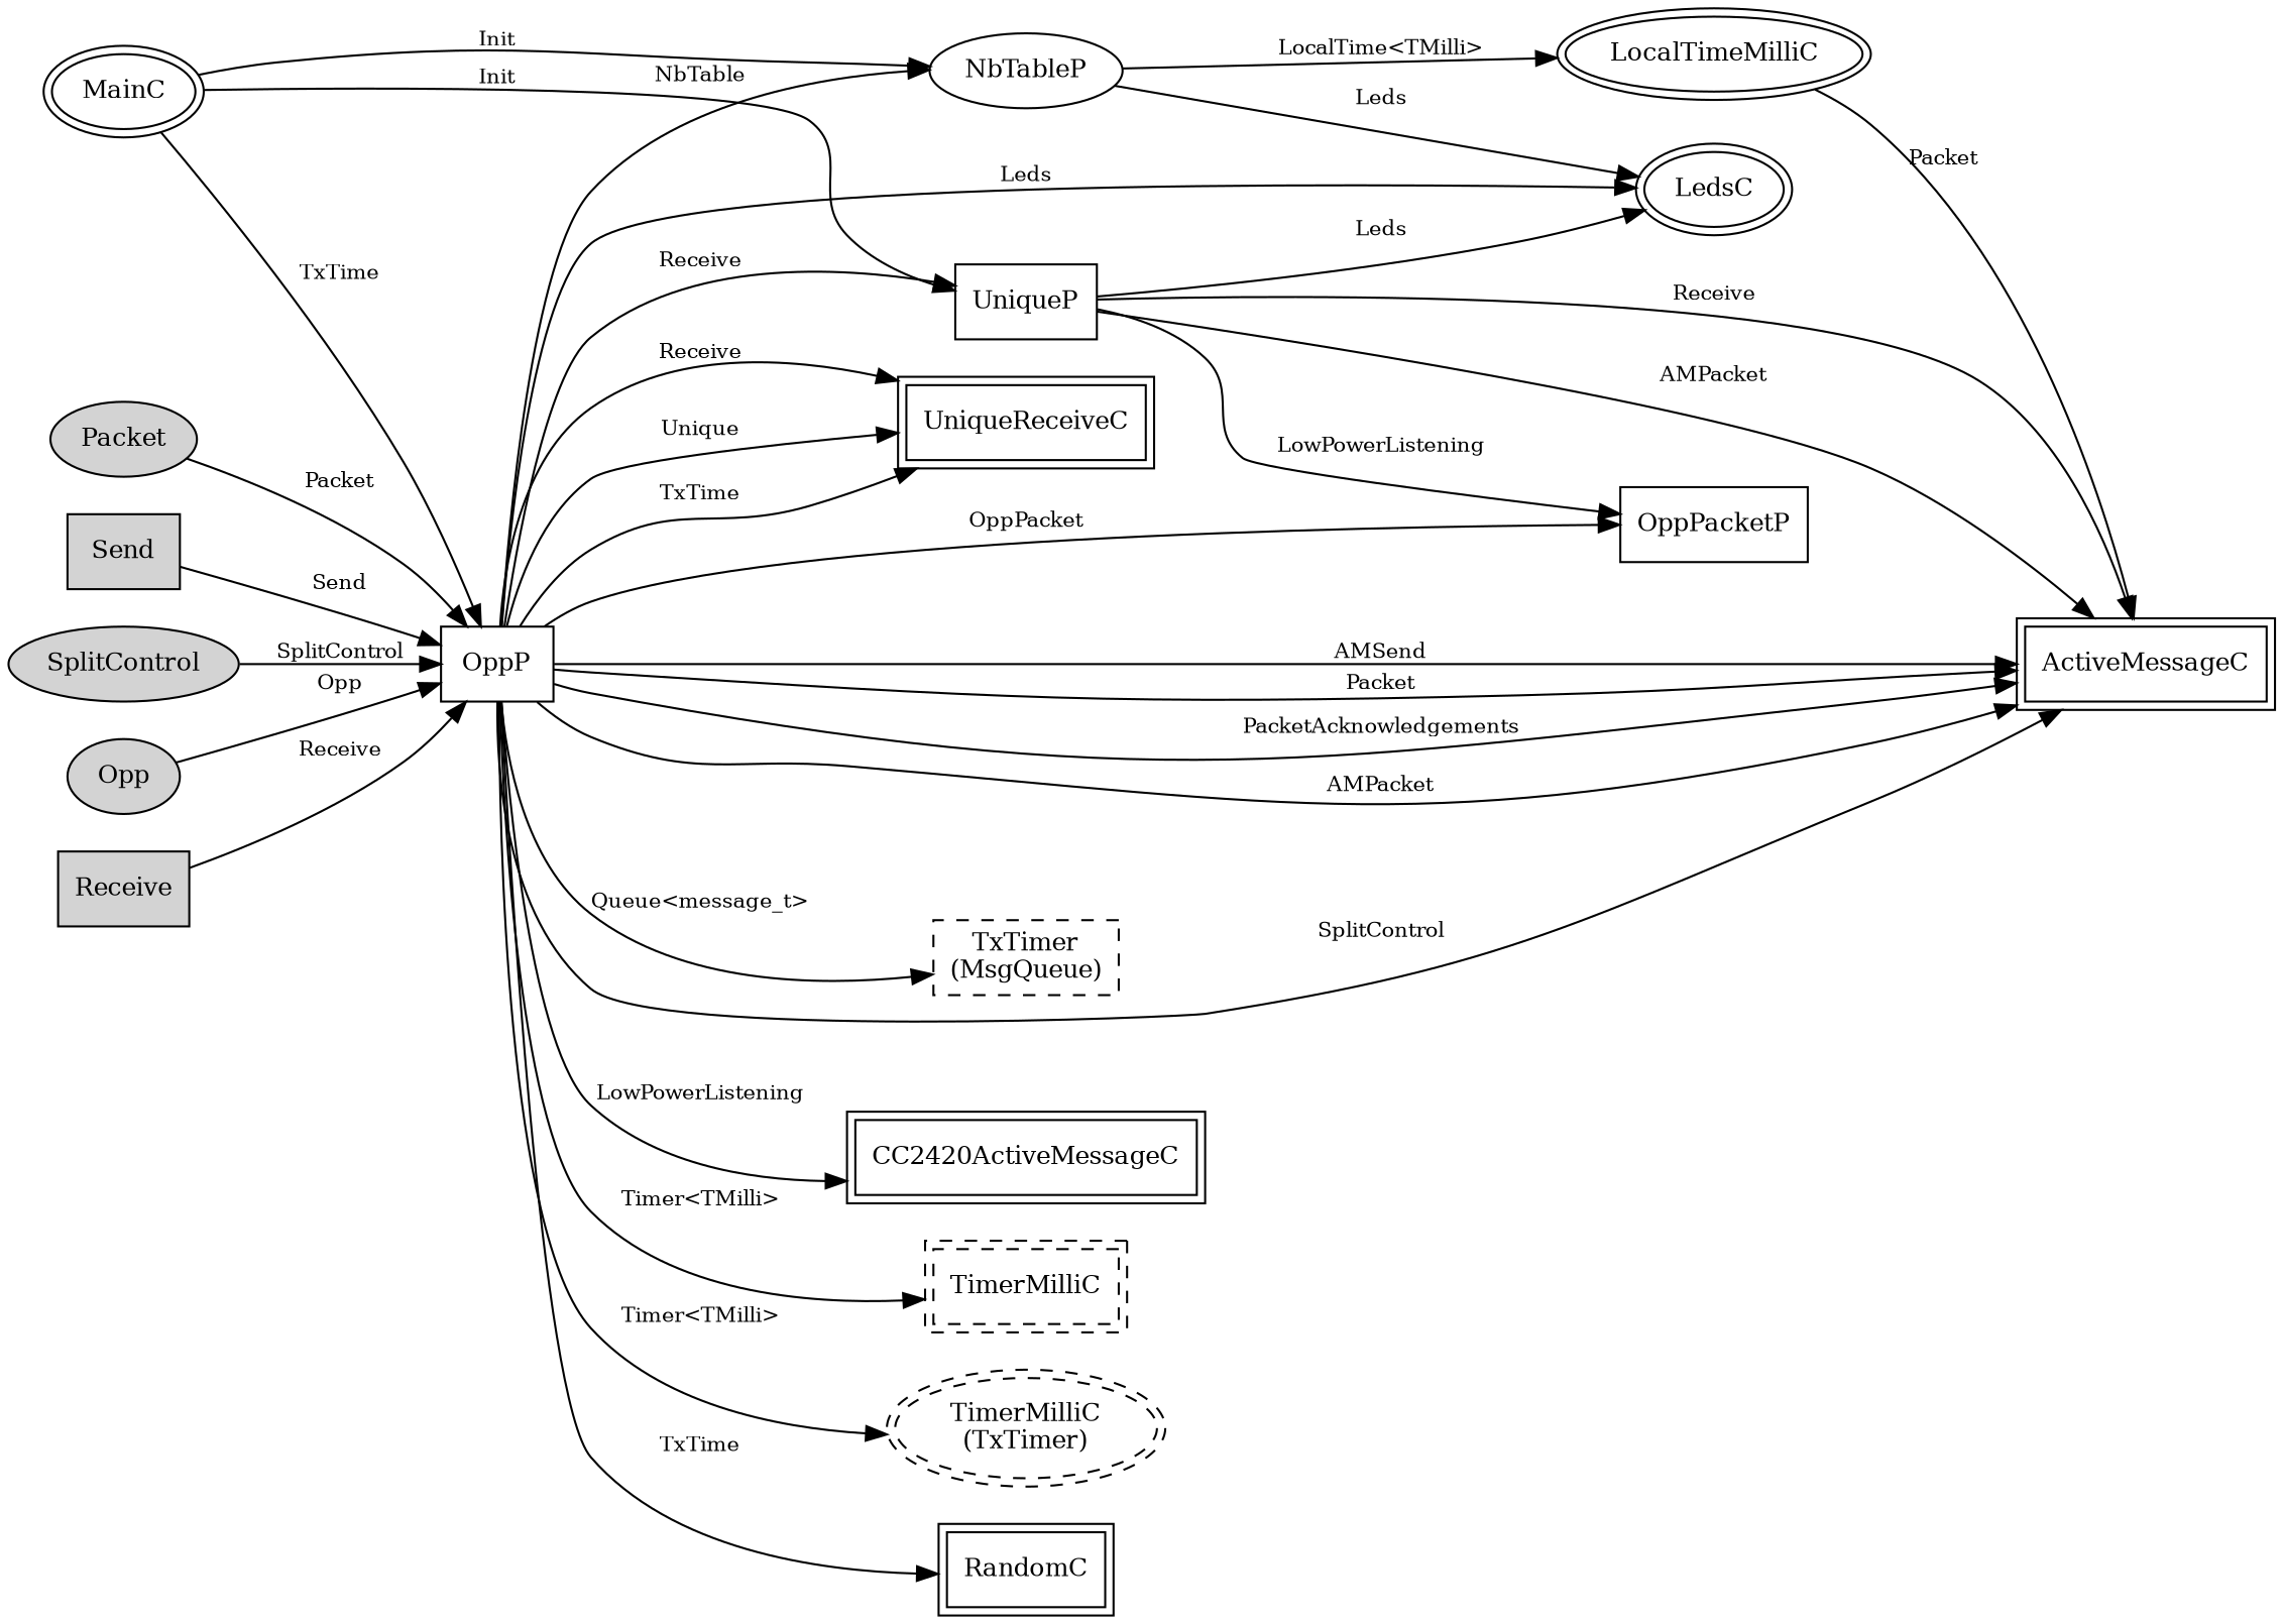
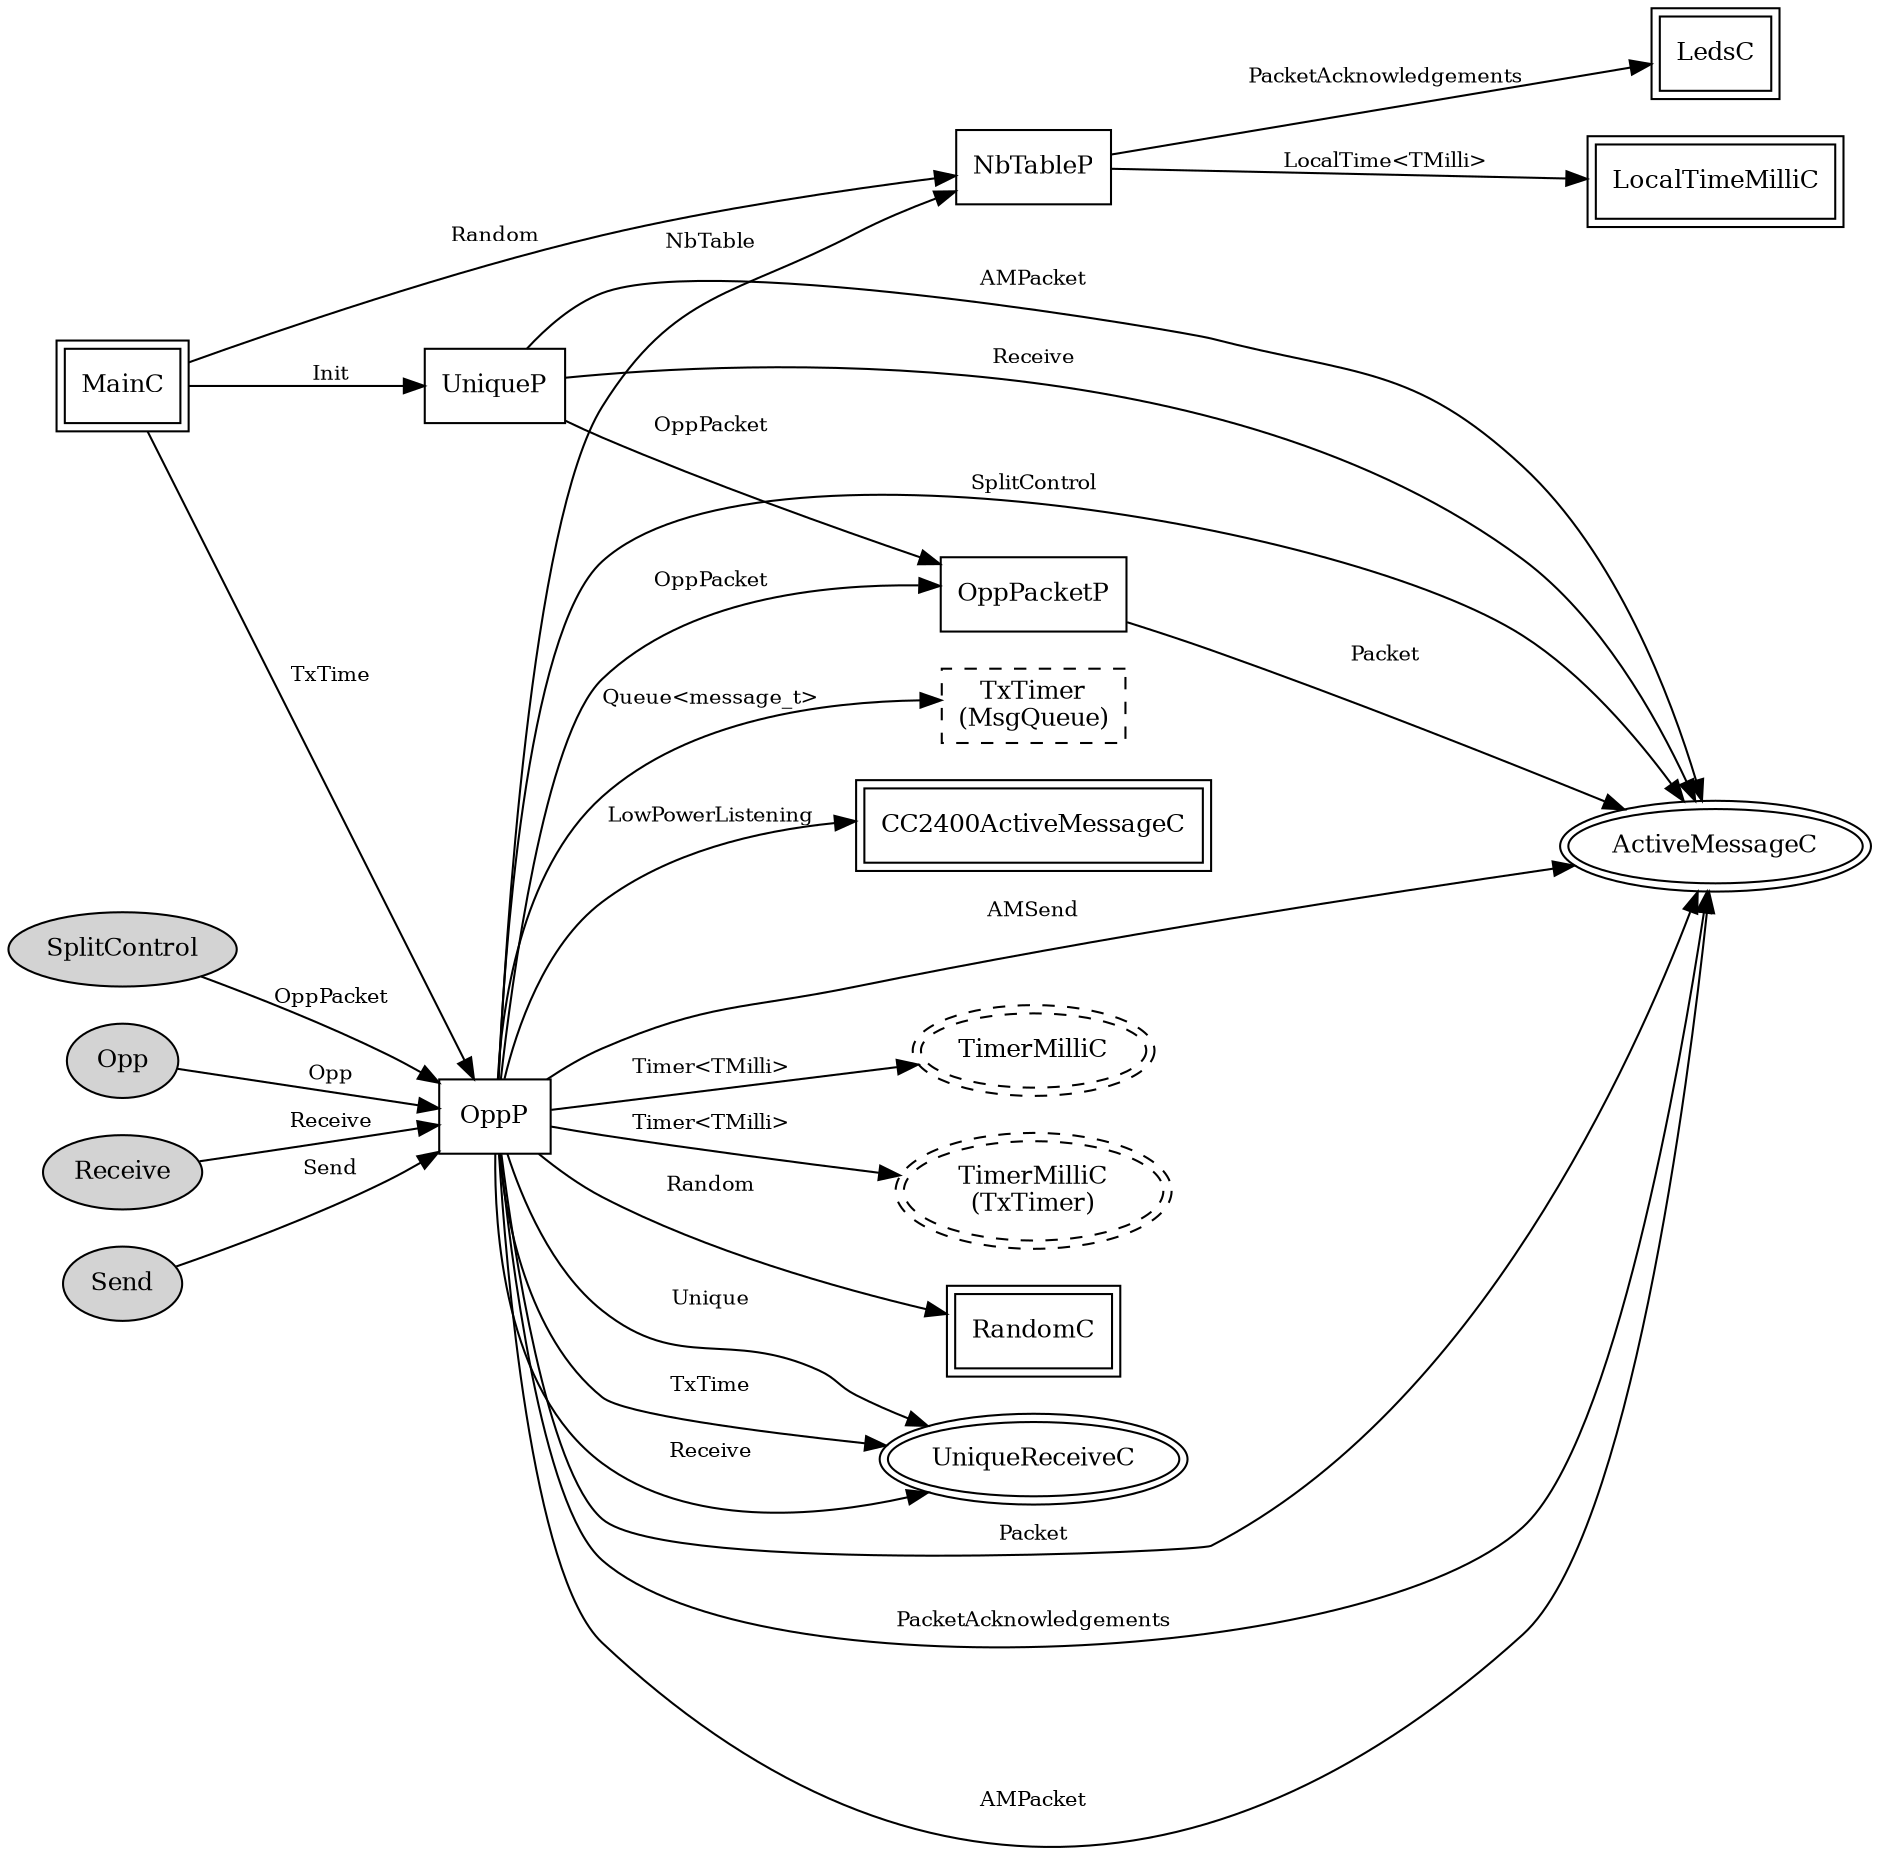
  digraph {
    rankdir=LR
    node [fontsize=12 shape=box]
    edge [fontsize=10]
    n1 [label=SplitControl shape=ellipse style=filled]
    OppP
-   NbTableP [shape=ellipse]
+   NbTableP
    UniqueP
-   ActiveMessageC [peripheries=2]
-   LedsC [peripheries=2 shape=ellipse]
+   ActiveMessageC [peripheries=2 shape=ellipse]
+   LedsC [peripheries=2]
    n7 [label="TxTimer\n(MsgQueue)" style=dashed]
    OppPacketP
-   CC2420ActiveMessageC [peripheries=2]
-   n10 [label=TimerMilliC peripheries=2 style=dashed]
+   CC2420ActiveMessageC [peripheries=2 label=CC2400ActiveMessageC]
+   n10 [label=TimerMilliC peripheries=2 shape=ellipse style=dashed]
    n11 [label="TimerMilliC\n(TxTimer)" peripheries=2 shape=ellipse style=dashed]
    RandomC [peripheries=2]
-   UniqueReceiveC [peripheries=2]
-   LocalTimeMilliC [peripheries=2 shape=ellipse]
-   n15 [label=Packet shape=ellipse style=filled]
-   n16 [label=Send style=filled]
+   UniqueReceiveC [peripheries=2 shape=ellipse]
+   LocalTimeMilliC [peripheries=2]
+   n16 [label=Send shape=ellipse style=filled]
    n17 [label=Opp shape=ellipse style=filled]
-   n18 [label=Receive style=filled]
-   MainC [peripheries=2 shape=ellipse]
-   n1 -> OppP [label=SplitControl]
+   n18 [label=Receive shape=ellipse style=filled]
+   MainC [peripheries=2]
+   n1 -> OppP [label=OppPacket]
    OppP -> NbTableP [label=NbTable]
-   OppP -> UniqueP [label=Receive]
    OppP -> ActiveMessageC [label=AMSend]
    OppP -> ActiveMessageC [label=Packet]
    OppP -> ActiveMessageC [label=PacketAcknowledgements]
    OppP -> ActiveMessageC [label=AMPacket]
    OppP -> ActiveMessageC [label=SplitControl]
-   OppP -> LedsC [label=Leds]
    OppP -> n7 [label="Queue<message_t>"]
    OppP -> OppPacketP [label=OppPacket]
    OppP -> CC2420ActiveMessageC [label=LowPowerListening]
    OppP -> n10 [label="Timer<TMilli>"]
    OppP -> n11 [label="Timer<TMilli>"]
-   OppP -> RandomC [label=TxTime]
+   OppP -> RandomC [label=Random]
    OppP -> UniqueReceiveC [label=Receive]
    OppP -> UniqueReceiveC [label=Unique]
    OppP -> UniqueReceiveC [label=TxTime]
-   NbTableP -> LedsC [label=Leds]
+   NbTableP -> LedsC [label=PacketAcknowledgements]
    NbTableP -> LocalTimeMilliC [label="LocalTime<TMilli>"]
    UniqueP -> ActiveMessageC [label=Receive]
    UniqueP -> ActiveMessageC [label=AMPacket]
-   UniqueP -> LedsC [label=Leds]
-   UniqueP -> OppPacketP [label=LowPowerListening]
-   LocalTimeMilliC -> ActiveMessageC [label=Packet]
-   n15 -> OppP [label=Packet]
+   UniqueP -> OppPacketP [label=OppPacket]
+   OppPacketP -> ActiveMessageC [label=Packet]
    n16 -> OppP [label=Send]
    n17 -> OppP [label=Opp]
    n18 -> OppP [label=Receive]
    MainC -> OppP [label=TxTime]
-   MainC -> NbTableP [label=Init]
+   MainC -> NbTableP [label=Random]
    MainC -> UniqueP [label=Init]
  }
